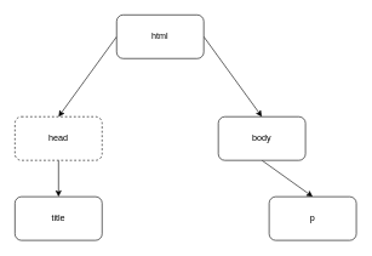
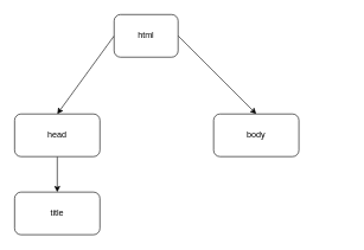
  <mxCell id="0" />
  <mxCell id="1" parent="0" />
  <mxCell id="2" style="rounded=0;orthogonalLoop=1;jettySize=auto;html=1;exitX=0;exitY=0.5;exitDx=0;exitDy=0;entryX=0.5;entryY=0;entryDx=0;entryDy=0;" edge="1" parent="1" source="4" target="6"><mxGeometry relative="1" as="geometry" /></mxCell>
  <mxCell id="3" style="rounded=0;orthogonalLoop=1;jettySize=auto;html=1;exitX=1;exitY=0.5;exitDx=0;exitDy=0;entryX=0.5;entryY=0;entryDx=0;entryDy=0;" edge="1" parent="1" source="4" target="8"><mxGeometry relative="1" as="geometry" /></mxCell>
- <mxCell id="4" value="html" style="rounded=1;whiteSpace=wrap;html=1;" vertex="1" parent="1"><mxGeometry x="160" y="20" width="120" height="60" as="geometry" /></mxCell>
+ <mxCell id="4" value="html" style="rounded=1;whiteSpace=wrap;html=1;" vertex="1" parent="1"><mxGeometry x="160" y="20" width="90" height="60" as="geometry" /></mxCell>
  <mxCell id="5" style="edgeStyle=orthogonalEdgeStyle;rounded=0;orthogonalLoop=1;jettySize=auto;html=1;exitX=0.5;exitY=1;exitDx=0;exitDy=0;entryX=0.5;entryY=0;entryDx=0;entryDy=0;" edge="1" parent="1" source="6" target="9"><mxGeometry relative="1" as="geometry" /></mxCell>
- <mxCell id="6" value="head" style="rounded=1;whiteSpace=wrap;html=1;dashed=1;" vertex="1" parent="1"><mxGeometry x="20" y="160" width="120" height="60" as="geometry" /></mxCell>
- <mxCell id="7" style="rounded=0;orthogonalLoop=1;jettySize=auto;html=1;exitX=0.5;exitY=1;exitDx=0;exitDy=0;entryX=0.5;entryY=0;entryDx=0;entryDy=0;" edge="1" parent="1" source="8" target="10"><mxGeometry relative="1" as="geometry" /></mxCell>
+ <mxCell id="6" value="head" style="rounded=1;whiteSpace=wrap;html=1;" vertex="1" parent="1"><mxGeometry x="20" y="160" width="120" height="60" as="geometry" /></mxCell>
  <mxCell id="8" value="body" style="rounded=1;whiteSpace=wrap;html=1;" vertex="1" parent="1"><mxGeometry x="300" y="160" width="120" height="60" as="geometry" /></mxCell>
  <mxCell id="9" value="title" style="rounded=1;whiteSpace=wrap;html=1;" vertex="1" parent="1"><mxGeometry x="20" y="270" width="120" height="60" as="geometry" /></mxCell>
- <mxCell id="10" value="p" style="rounded=1;whiteSpace=wrap;html=1;" vertex="1" parent="1"><mxGeometry x="370" y="270" width="120" height="60" as="geometry" /></mxCell>
